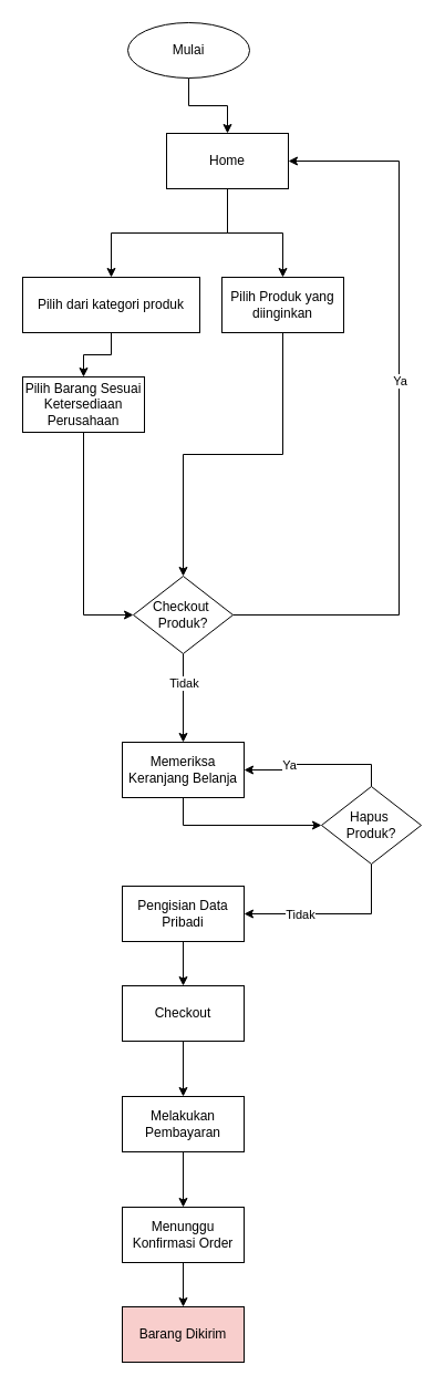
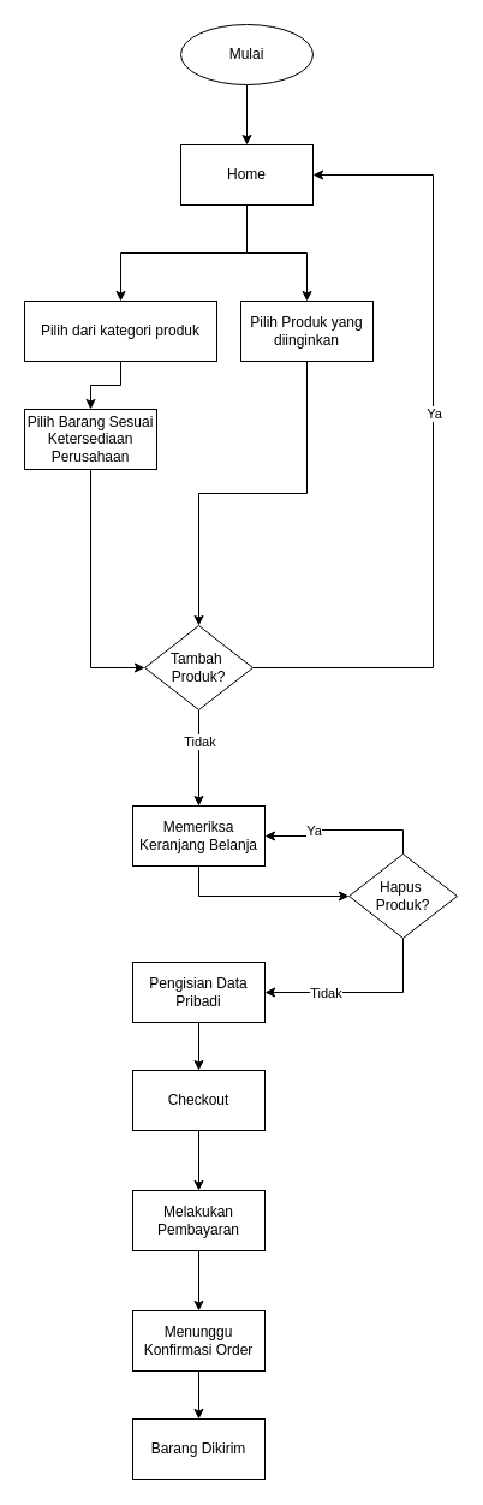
  <mxCell id="0" />
  <mxCell id="1" parent="0" />
  <mxCell id="2" style="edgeStyle=orthogonalEdgeStyle;rounded=0;orthogonalLoop=1;jettySize=auto;html=1;exitX=0.5;exitY=1;exitDx=0;exitDy=0;" edge="1" parent="1" source="4" target="6"><mxGeometry relative="1" as="geometry" /></mxCell>
  <mxCell id="3" style="edgeStyle=orthogonalEdgeStyle;rounded=0;orthogonalLoop=1;jettySize=auto;html=1;exitX=0.5;exitY=1;exitDx=0;exitDy=0;" edge="1" parent="1" source="4" target="8"><mxGeometry relative="1" as="geometry" /></mxCell>
  <mxCell id="4" value="Home" style="rounded=0;whiteSpace=wrap;html=1;" vertex="1" parent="1"><mxGeometry x="150" y="120" width="110" height="50" as="geometry" /></mxCell>
  <mxCell id="5" style="edgeStyle=orthogonalEdgeStyle;rounded=0;orthogonalLoop=1;jettySize=auto;html=1;exitX=0.5;exitY=1;exitDx=0;exitDy=0;entryX=0;entryY=0.5;entryDx=0;entryDy=0;" edge="1" parent="1" source="15" target="13"><mxGeometry relative="1" as="geometry" /></mxCell>
  <mxCell id="6" value="Pilih dari kategori produk" style="rounded=0;whiteSpace=wrap;html=1;" vertex="1" parent="1"><mxGeometry x="20" y="250" width="160" height="50" as="geometry" /></mxCell>
  <mxCell id="7" style="edgeStyle=orthogonalEdgeStyle;rounded=0;orthogonalLoop=1;jettySize=auto;html=1;exitX=0.5;exitY=1;exitDx=0;exitDy=0;" edge="1" parent="1" source="8" target="13"><mxGeometry relative="1" as="geometry" /></mxCell>
  <mxCell id="8" value="Pilih Produk yang diinginkan" style="rounded=0;whiteSpace=wrap;html=1;" vertex="1" parent="1"><mxGeometry x="200" y="250" width="110" height="50" as="geometry" /></mxCell>
  <mxCell id="9" style="edgeStyle=orthogonalEdgeStyle;rounded=0;orthogonalLoop=1;jettySize=auto;html=1;exitX=0.5;exitY=1;exitDx=0;exitDy=0;" edge="1" parent="1" source="13" target="17"><mxGeometry relative="1" as="geometry" /></mxCell>
  <mxCell id="10" value="Tidak" style="edgeLabel;html=1;align=center;verticalAlign=middle;resizable=0;points=[];" vertex="1" connectable="0" parent="9"><mxGeometry x="-0.344" y="1" relative="1" as="geometry"><mxPoint x="-1" as="offset" /></mxGeometry></mxCell>
  <mxCell id="11" style="edgeStyle=orthogonalEdgeStyle;rounded=0;orthogonalLoop=1;jettySize=auto;html=1;exitX=1;exitY=0.5;exitDx=0;exitDy=0;entryX=1;entryY=0.5;entryDx=0;entryDy=0;" edge="1" parent="1" source="13" target="4"><mxGeometry relative="1" as="geometry"><mxPoint x="420" y="250" as="targetPoint" /><Array as="points"><mxPoint x="360" y="555" /><mxPoint x="360" y="145" /></Array></mxGeometry></mxCell>
  <mxCell id="12" value="Ya" style="edgeLabel;html=1;align=center;verticalAlign=middle;resizable=0;points=[];" vertex="1" connectable="0" parent="11"><mxGeometry x="0.096" relative="1" as="geometry"><mxPoint as="offset" /></mxGeometry></mxCell>
- <mxCell id="13" value="Checkout&amp;nbsp;&lt;div&gt;Produk?&lt;/div&gt;" style="rhombus;whiteSpace=wrap;html=1;" vertex="1" parent="1"><mxGeometry x="120" y="520" width="90" height="70" as="geometry" /></mxCell>
+ <mxCell id="13" value="Tambah&amp;nbsp;&lt;div&gt;Produk?&lt;/div&gt;" style="rhombus;whiteSpace=wrap;html=1;" vertex="1" parent="1"><mxGeometry x="120" y="520" width="90" height="70" as="geometry" /></mxCell>
  <mxCell id="14" value="" style="edgeStyle=orthogonalEdgeStyle;rounded=0;orthogonalLoop=1;jettySize=auto;html=1;exitX=0.5;exitY=1;exitDx=0;exitDy=0;" edge="1" parent="1" source="6" target="15"><mxGeometry relative="1" as="geometry"><mxPoint x="75" y="300" as="sourcePoint" /><mxPoint x="165" y="520" as="targetPoint" /></mxGeometry></mxCell>
  <mxCell id="15" value="Pilih Barang Sesuai Ketersediaan Perusahaan" style="rounded=0;whiteSpace=wrap;html=1;" vertex="1" parent="1"><mxGeometry x="20" y="340" width="110" height="50" as="geometry" /></mxCell>
  <mxCell id="16" style="edgeStyle=orthogonalEdgeStyle;rounded=0;orthogonalLoop=1;jettySize=auto;html=1;exitX=0.5;exitY=1;exitDx=0;exitDy=0;entryX=0;entryY=0.5;entryDx=0;entryDy=0;" edge="1" parent="1" source="17" target="22"><mxGeometry relative="1" as="geometry" /></mxCell>
  <mxCell id="17" value="Memeriksa&lt;div&gt;Keranjang Belanja&lt;/div&gt;" style="rounded=0;whiteSpace=wrap;html=1;" vertex="1" parent="1"><mxGeometry x="110" y="670" width="110" height="50" as="geometry" /></mxCell>
  <mxCell id="18" style="edgeStyle=orthogonalEdgeStyle;rounded=0;orthogonalLoop=1;jettySize=auto;html=1;exitX=0.5;exitY=1;exitDx=0;exitDy=0;entryX=1;entryY=0.5;entryDx=0;entryDy=0;" edge="1" parent="1" source="22" target="24"><mxGeometry relative="1" as="geometry"><mxPoint x="165" y="770" as="targetPoint" /></mxGeometry></mxCell>
  <mxCell id="19" value="Tidak" style="edgeLabel;html=1;align=center;verticalAlign=middle;resizable=0;points=[];" vertex="1" connectable="0" parent="18"><mxGeometry x="-0.022" y="-3" relative="1" as="geometry"><mxPoint x="-32" y="3" as="offset" /></mxGeometry></mxCell>
  <mxCell id="20" style="edgeStyle=orthogonalEdgeStyle;rounded=0;orthogonalLoop=1;jettySize=auto;html=1;exitX=0.5;exitY=0;exitDx=0;exitDy=0;entryX=1;entryY=0.5;entryDx=0;entryDy=0;" edge="1" parent="1" source="22" target="17"><mxGeometry relative="1" as="geometry" /></mxCell>
  <mxCell id="21" value="Ya" style="edgeLabel;html=1;align=center;verticalAlign=middle;resizable=0;points=[];" vertex="1" connectable="0" parent="20"><mxGeometry x="0.207" relative="1" as="geometry"><mxPoint x="-11" as="offset" /></mxGeometry></mxCell>
  <mxCell id="22" value="Hapus&amp;nbsp;&lt;div&gt;Produk?&lt;/div&gt;" style="rhombus;whiteSpace=wrap;html=1;" vertex="1" parent="1"><mxGeometry x="290" y="710" width="90" height="70" as="geometry" /></mxCell>
  <mxCell id="23" style="edgeStyle=orthogonalEdgeStyle;rounded=0;orthogonalLoop=1;jettySize=auto;html=1;exitX=0.5;exitY=1;exitDx=0;exitDy=0;" edge="1" parent="1" source="24" target="26"><mxGeometry relative="1" as="geometry" /></mxCell>
  <mxCell id="24" value="Pengisian Data Pribadi" style="rounded=0;whiteSpace=wrap;html=1;" vertex="1" parent="1"><mxGeometry x="110" y="800" width="110" height="50" as="geometry" /></mxCell>
  <mxCell id="25" style="edgeStyle=orthogonalEdgeStyle;rounded=0;orthogonalLoop=1;jettySize=auto;html=1;exitX=0.5;exitY=1;exitDx=0;exitDy=0;" edge="1" parent="1" source="26" target="28"><mxGeometry relative="1" as="geometry" /></mxCell>
  <mxCell id="26" value="Checkout" style="rounded=0;whiteSpace=wrap;html=1;" vertex="1" parent="1"><mxGeometry x="110" y="890" width="110" height="50" as="geometry" /></mxCell>
  <mxCell id="27" value="" style="edgeStyle=orthogonalEdgeStyle;rounded=0;orthogonalLoop=1;jettySize=auto;html=1;" edge="1" parent="1" source="28" target="30"><mxGeometry relative="1" as="geometry" /></mxCell>
  <mxCell id="28" value="Melakukan&lt;div&gt;Pembayaran&lt;/div&gt;" style="rounded=0;whiteSpace=wrap;html=1;" vertex="1" parent="1"><mxGeometry x="110" y="990" width="110" height="50" as="geometry" /></mxCell>
  <mxCell id="29" value="" style="edgeStyle=orthogonalEdgeStyle;rounded=0;orthogonalLoop=1;jettySize=auto;html=1;" edge="1" parent="1" source="30" target="31"><mxGeometry relative="1" as="geometry" /></mxCell>
  <mxCell id="30" value="Menunggu Konfirmasi Order" style="rounded=0;whiteSpace=wrap;html=1;" vertex="1" parent="1"><mxGeometry x="110" y="1090" width="110" height="50" as="geometry" /></mxCell>
- <mxCell id="31" value="Barang Dikirim" style="rounded=0;whiteSpace=wrap;html=1;fillColor=#f8cecc;" vertex="1" parent="1"><mxGeometry x="110" y="1180" width="110" height="50" as="geometry" /></mxCell>
+ <mxCell id="31" value="Barang Dikirim" style="rounded=0;whiteSpace=wrap;html=1;" vertex="1" parent="1"><mxGeometry x="110" y="1180" width="110" height="50" as="geometry" /></mxCell>
  <mxCell id="32" style="edgeStyle=orthogonalEdgeStyle;rounded=0;orthogonalLoop=1;jettySize=auto;html=1;exitX=0.5;exitY=1;exitDx=0;exitDy=0;entryX=0.5;entryY=0;entryDx=0;entryDy=0;" edge="1" parent="1" source="33" target="4"><mxGeometry relative="1" as="geometry" /></mxCell>
- <mxCell id="33" value="Mulai" style="ellipse;whiteSpace=wrap;html=1;" vertex="1" parent="1"><mxGeometry x="115" y="20" width="110" height="50" as="geometry" /></mxCell>
+ <mxCell id="33" value="Mulai" style="ellipse;whiteSpace=wrap;html=1;" vertex="1" parent="1"><mxGeometry x="150" y="20" width="110" height="50" as="geometry" /></mxCell>
